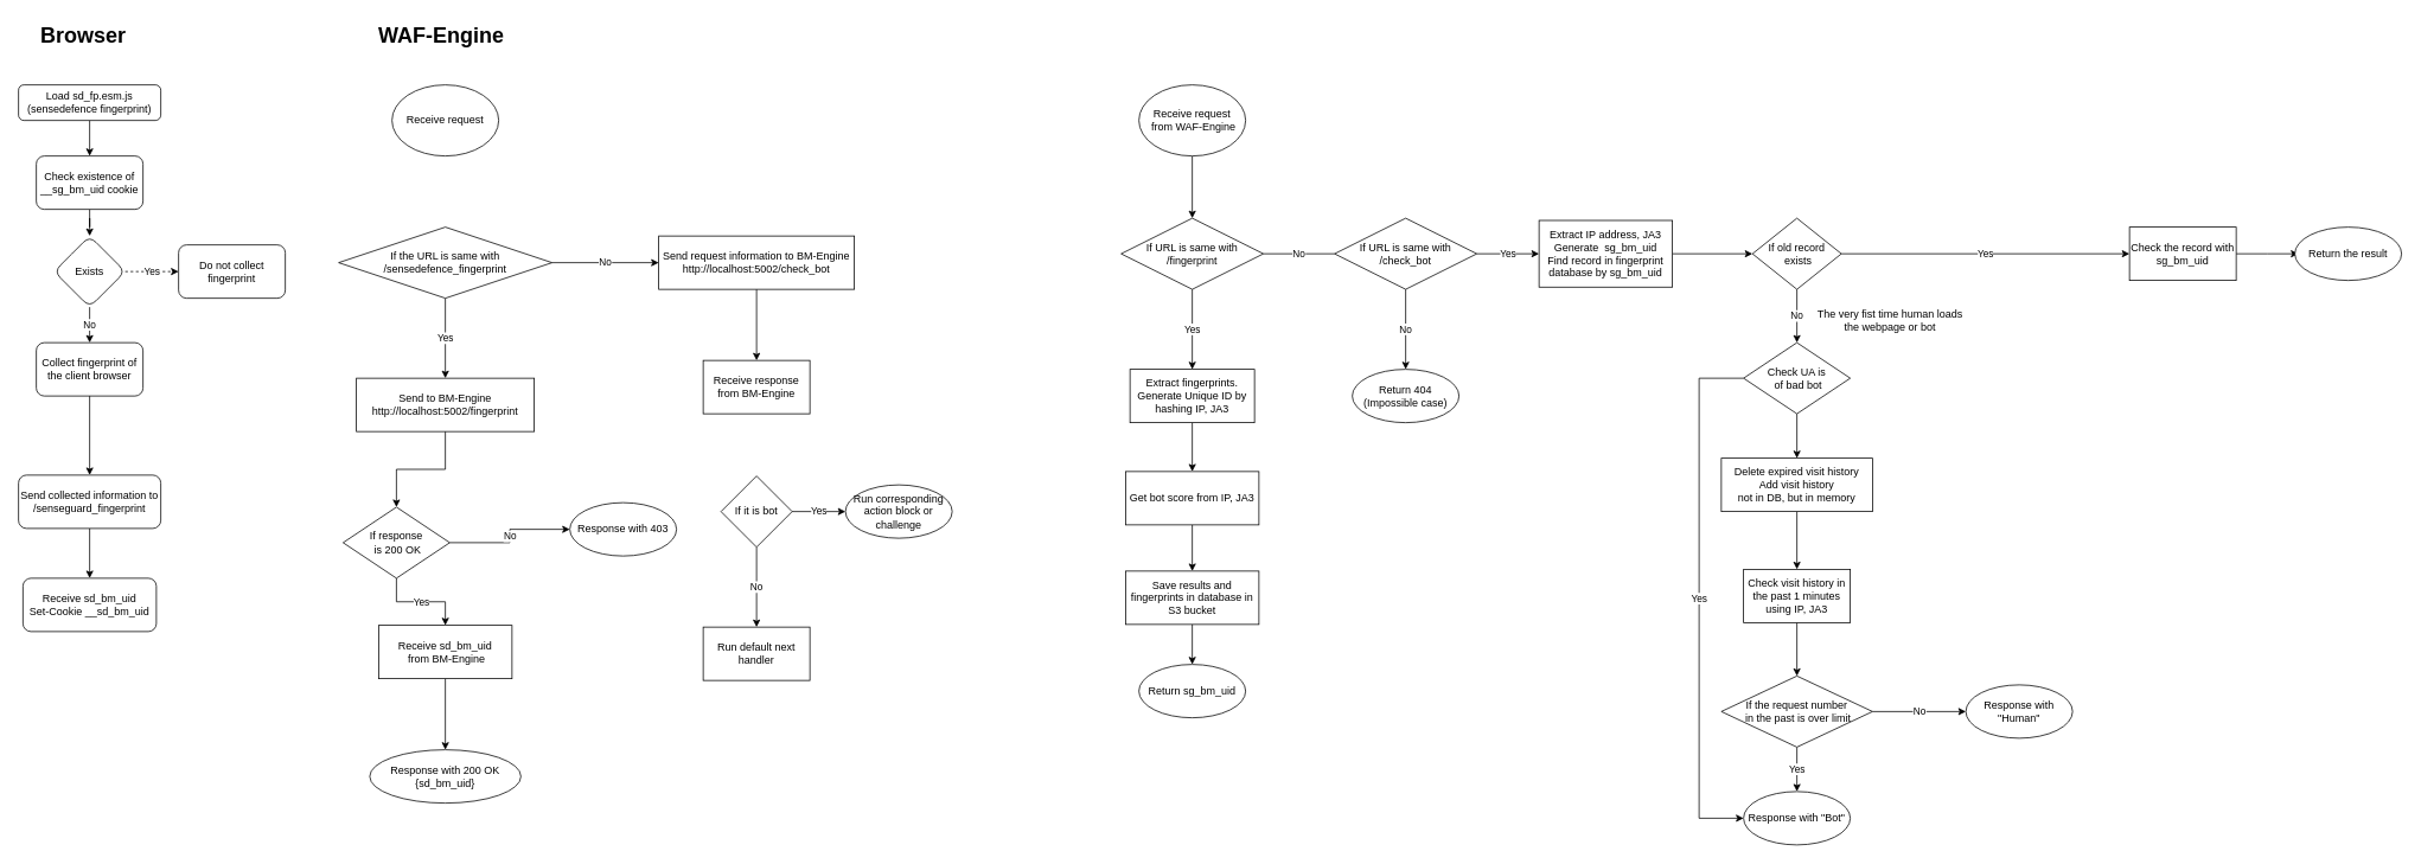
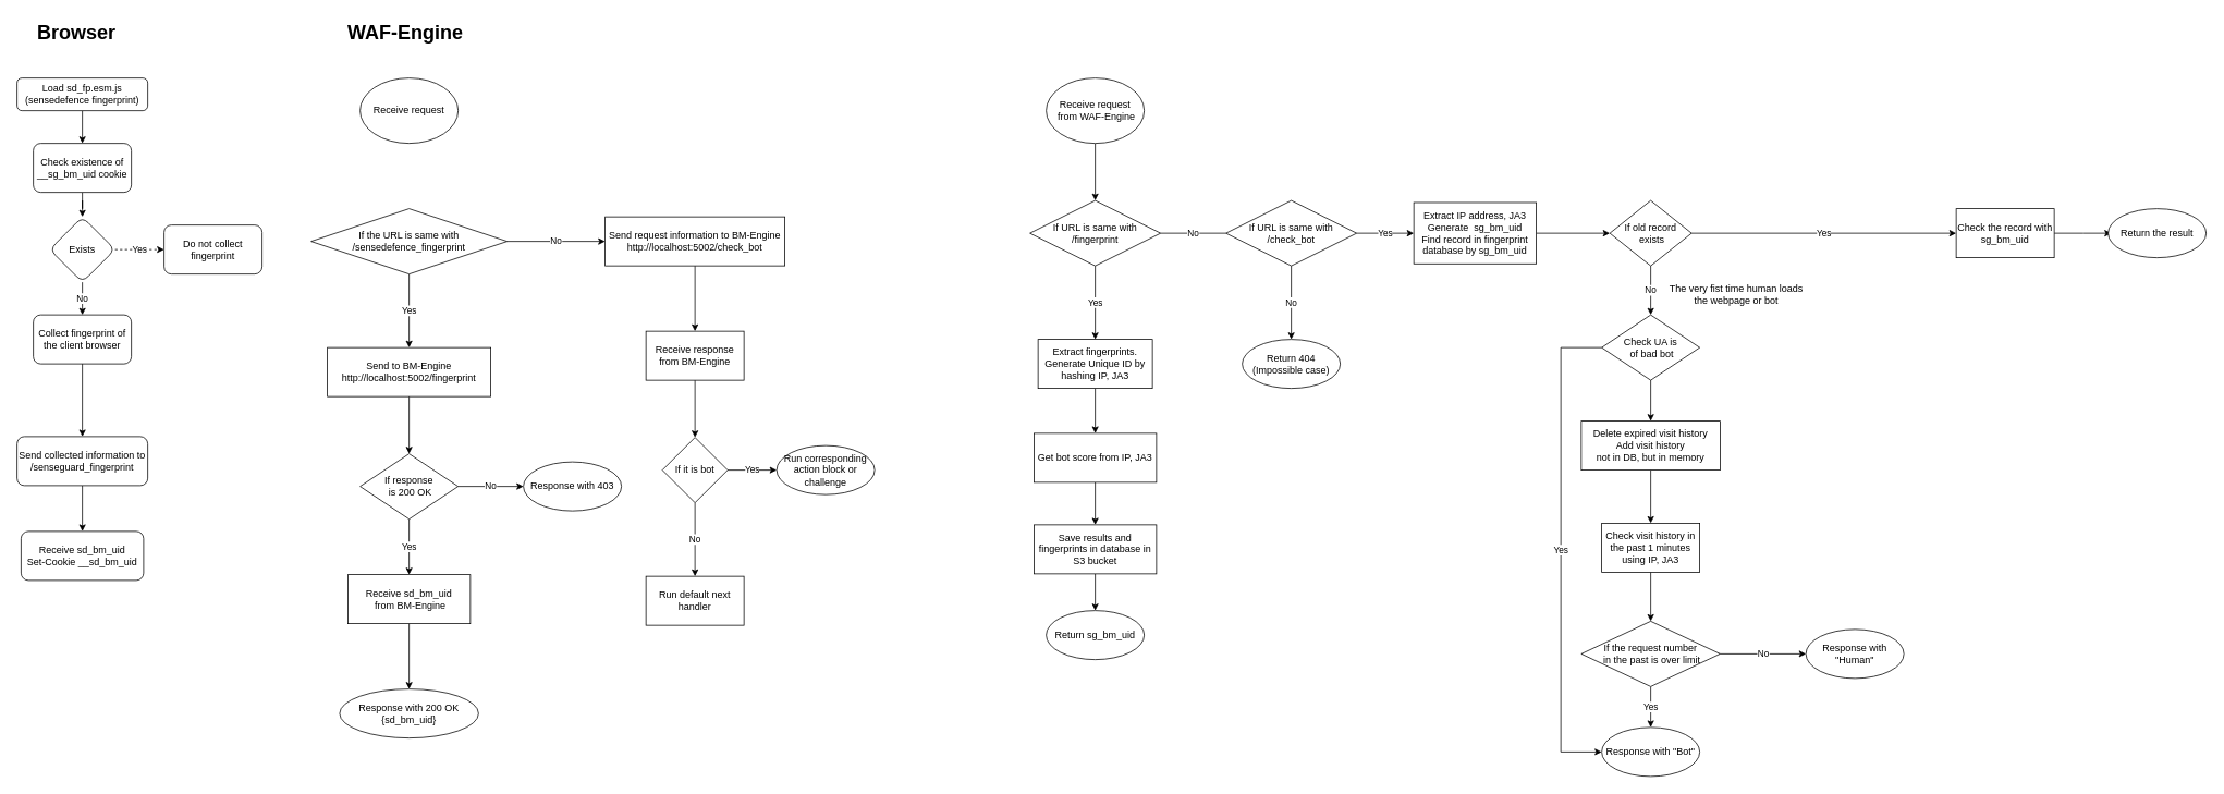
  <mxCell id="0" />
  <mxCell id="1" parent="0" />
  <mxCell id="2" style="edgeStyle=orthogonalEdgeStyle;rounded=0;orthogonalLoop=1;jettySize=auto;html=1;entryX=0.5;entryY=0;entryDx=0;entryDy=0;" parent="1" source="3" target="9" edge="1"><mxGeometry relative="1" as="geometry" /></mxCell>
  <mxCell id="3" value="Load sd_fp.esm.js&lt;br&gt;(sensedefence fingerprint)" style="rounded=1;whiteSpace=wrap;html=1;fontSize=12;glass=0;strokeWidth=1;shadow=0;" parent="1" vertex="1"><mxGeometry x="20" y="95" width="160" height="40" as="geometry" /></mxCell>
  <mxCell id="4" value="Collect fingerprint of the client browser" style="whiteSpace=wrap;html=1;rounded=1;glass=0;strokeWidth=1;shadow=0;" parent="1" vertex="1"><mxGeometry x="40" y="385" width="120" height="60" as="geometry" /></mxCell>
  <mxCell id="5" value="" style="edgeStyle=orthogonalEdgeStyle;rounded=0;orthogonalLoop=1;jettySize=auto;html=1;" parent="1" source="6" target="73" edge="1"><mxGeometry relative="1" as="geometry" /></mxCell>
  <mxCell id="6" value="Send collected information to /senseguard_fingerprint" style="whiteSpace=wrap;html=1;rounded=1;glass=0;strokeWidth=1;shadow=0;" parent="1" vertex="1"><mxGeometry x="20" y="534" width="160" height="60" as="geometry" /></mxCell>
  <mxCell id="7" value="Receive request" style="ellipse;whiteSpace=wrap;html=1;" parent="1" vertex="1"><mxGeometry x="440" y="95" width="120" height="80" as="geometry" /></mxCell>
  <mxCell id="8" value="" style="edgeStyle=orthogonalEdgeStyle;rounded=0;orthogonalLoop=1;jettySize=auto;html=1;" parent="1" source="9" target="12" edge="1"><mxGeometry relative="1" as="geometry" /></mxCell>
  <mxCell id="9" value="Check existence of __sg_bm_uid cookie" style="whiteSpace=wrap;html=1;rounded=1;glass=0;strokeWidth=1;shadow=0;" parent="1" vertex="1"><mxGeometry x="40" y="175" width="120" height="60" as="geometry" /></mxCell>
  <mxCell id="10" value="Yes" style="edgeStyle=orthogonalEdgeStyle;rounded=0;orthogonalLoop=1;jettySize=auto;html=1;dashed=1;" parent="1" source="12" target="13" edge="1"><mxGeometry relative="1" as="geometry" /></mxCell>
  <mxCell id="11" value="No" style="edgeStyle=orthogonalEdgeStyle;rounded=0;orthogonalLoop=1;jettySize=auto;html=1;exitX=0.5;exitY=1;exitDx=0;exitDy=0;entryX=0.5;entryY=0;entryDx=0;entryDy=0;" parent="1" source="12" target="4" edge="1"><mxGeometry relative="1" as="geometry" /></mxCell>
  <mxCell id="12" value="Exists" style="rhombus;whiteSpace=wrap;html=1;rounded=1;glass=0;strokeWidth=1;shadow=0;" parent="1" vertex="1"><mxGeometry x="60" y="265" width="80" height="80" as="geometry" /></mxCell>
  <mxCell id="13" value="Do not collect fingerprint" style="whiteSpace=wrap;html=1;rounded=1;glass=0;strokeWidth=1;shadow=0;" parent="1" vertex="1"><mxGeometry x="200" y="275" width="120" height="60" as="geometry" /></mxCell>
  <mxCell id="14" value="&lt;h1&gt;Browser&lt;/h1&gt;" style="text;html=1;strokeColor=none;fillColor=none;spacing=5;spacingTop=-20;whiteSpace=wrap;overflow=hidden;rounded=0;" parent="1" vertex="1"><mxGeometry x="40" y="20" width="120" height="45" as="geometry" /></mxCell>
  <mxCell id="15" value="&lt;h1&gt;WAF-Engine&lt;/h1&gt;" style="text;html=1;strokeColor=none;fillColor=none;spacing=5;spacingTop=-20;whiteSpace=wrap;overflow=hidden;rounded=0;" parent="1" vertex="1"><mxGeometry x="420" y="20" width="160" height="45" as="geometry" /></mxCell>
  <mxCell id="16" value="Yes" style="edgeStyle=orthogonalEdgeStyle;rounded=0;orthogonalLoop=1;jettySize=auto;html=1;" parent="1" source="18" target="20" edge="1"><mxGeometry relative="1" as="geometry" /></mxCell>
  <mxCell id="17" value="No" style="edgeStyle=orthogonalEdgeStyle;rounded=0;orthogonalLoop=1;jettySize=auto;html=1;" parent="1" source="18" target="25" edge="1"><mxGeometry relative="1" as="geometry" /></mxCell>
  <mxCell id="18" value="If the URL is same with /sensedefence_fingerprint" style="rhombus;whiteSpace=wrap;html=1;" parent="1" vertex="1"><mxGeometry x="380" y="255" width="240" height="80" as="geometry" /></mxCell>
  <mxCell id="19" value="" style="edgeStyle=orthogonalEdgeStyle;rounded=0;orthogonalLoop=1;jettySize=auto;html=1;" parent="1" source="20" target="71" edge="1"><mxGeometry relative="1" as="geometry" /></mxCell>
  <mxCell id="20" value="Send to BM-Engine&lt;br&gt;http://localhost:5002/fingerprint" style="whiteSpace=wrap;html=1;" parent="1" vertex="1"><mxGeometry x="400" y="425" width="200" height="60" as="geometry" /></mxCell>
  <mxCell id="21" value="" style="edgeStyle=orthogonalEdgeStyle;rounded=0;orthogonalLoop=1;jettySize=auto;html=1;" parent="1" source="22" target="23" edge="1"><mxGeometry relative="1" as="geometry" /></mxCell>
  <mxCell id="22" value="Receive sd_bm_uid&lt;br&gt;&amp;nbsp;from BM-Engine" style="whiteSpace=wrap;html=1;" parent="1" vertex="1"><mxGeometry x="425" y="703" width="150" height="60" as="geometry" /></mxCell>
  <mxCell id="23" value="Response with 200 OK&lt;br&gt;{sd_bm_uid}" style="ellipse;whiteSpace=wrap;html=1;" parent="1" vertex="1"><mxGeometry x="415" y="843" width="170" height="60" as="geometry" /></mxCell>
  <mxCell id="24" value="" style="edgeStyle=orthogonalEdgeStyle;rounded=0;orthogonalLoop=1;jettySize=auto;html=1;" parent="1" source="25" target="27" edge="1"><mxGeometry relative="1" as="geometry" /></mxCell>
  <mxCell id="25" value="Send request information to BM-Engine&lt;br&gt;http://localhost:5002/check_bot" style="whiteSpace=wrap;html=1;" parent="1" vertex="1"><mxGeometry x="740" y="265" width="220" height="60" as="geometry" /></mxCell>
+ <mxCell id="26" value="" style="edgeStyle=orthogonalEdgeStyle;rounded=0;orthogonalLoop=1;jettySize=auto;html=1;" parent="1" source="27" target="30" edge="1"><mxGeometry relative="1" as="geometry" /></mxCell>
  <mxCell id="27" value="Receive response from BM-Engine" style="whiteSpace=wrap;html=1;" parent="1" vertex="1"><mxGeometry x="790" y="405" width="120" height="60" as="geometry" /></mxCell>
  <mxCell id="28" value="No" style="edgeStyle=orthogonalEdgeStyle;rounded=0;orthogonalLoop=1;jettySize=auto;html=1;" parent="1" source="30" target="31" edge="1"><mxGeometry relative="1" as="geometry" /></mxCell>
  <mxCell id="29" value="Yes" style="edgeStyle=orthogonalEdgeStyle;rounded=0;orthogonalLoop=1;jettySize=auto;html=1;" parent="1" source="30" target="32" edge="1"><mxGeometry relative="1" as="geometry" /></mxCell>
  <mxCell id="30" value="If it is bot" style="rhombus;whiteSpace=wrap;html=1;" parent="1" vertex="1"><mxGeometry x="810" y="535" width="80" height="80" as="geometry" /></mxCell>
  <mxCell id="31" value="Run default next handler" style="whiteSpace=wrap;html=1;" parent="1" vertex="1"><mxGeometry x="790" y="705" width="120" height="60" as="geometry" /></mxCell>
  <mxCell id="32" value="Run corresponding action block or challenge" style="ellipse;whiteSpace=wrap;html=1;" parent="1" vertex="1"><mxGeometry x="950" y="545" width="120" height="60" as="geometry" /></mxCell>
  <mxCell id="33" value="" style="edgeStyle=orthogonalEdgeStyle;rounded=0;orthogonalLoop=1;jettySize=auto;html=1;" parent="1" source="34" target="37" edge="1"><mxGeometry relative="1" as="geometry" /></mxCell>
  <mxCell id="34" value="Receive request&lt;br&gt;&amp;nbsp;from WAF-Engine" style="ellipse;whiteSpace=wrap;html=1;" parent="1" vertex="1"><mxGeometry x="1280" y="95" width="120" height="80" as="geometry" /></mxCell>
  <mxCell id="35" value="Yes" style="edgeStyle=orthogonalEdgeStyle;rounded=0;orthogonalLoop=1;jettySize=auto;html=1;" parent="1" source="37" target="39" edge="1"><mxGeometry relative="1" as="geometry" /></mxCell>
  <mxCell id="36" value="No" style="edgeStyle=orthogonalEdgeStyle;rounded=0;orthogonalLoop=1;jettySize=auto;html=1;endArrow=none;" parent="1" source="37" target="42" edge="1"><mxGeometry relative="1" as="geometry" /></mxCell>
  <mxCell id="37" value="If URL is same with /fingerprint" style="rhombus;whiteSpace=wrap;html=1;" parent="1" vertex="1"><mxGeometry x="1260" y="245" width="160" height="80" as="geometry" /></mxCell>
  <mxCell id="38" style="edgeStyle=orthogonalEdgeStyle;rounded=0;orthogonalLoop=1;jettySize=auto;html=1;entryX=0.5;entryY=0;entryDx=0;entryDy=0;" edge="1" parent="1" source="39" target="75"><mxGeometry relative="1" as="geometry" /></mxCell>
  <mxCell id="39" value="Extract fingerprints.&lt;br&gt;Generate Unique ID by hashing IP, JA3" style="whiteSpace=wrap;html=1;" parent="1" vertex="1"><mxGeometry x="1270" y="415" width="140" height="60" as="geometry" /></mxCell>
  <mxCell id="40" value="No" style="edgeStyle=orthogonalEdgeStyle;rounded=0;orthogonalLoop=1;jettySize=auto;html=1;" parent="1" source="42" target="43" edge="1"><mxGeometry relative="1" as="geometry" /></mxCell>
  <mxCell id="41" value="Yes" style="edgeStyle=orthogonalEdgeStyle;rounded=0;orthogonalLoop=1;jettySize=auto;html=1;" parent="1" source="42" target="46" edge="1"><mxGeometry relative="1" as="geometry" /></mxCell>
  <mxCell id="42" value="If URL is same with /check_bot" style="rhombus;whiteSpace=wrap;html=1;" parent="1" vertex="1"><mxGeometry x="1500" y="245" width="160" height="80" as="geometry" /></mxCell>
  <mxCell id="43" value="Return 404&lt;br&gt;(Impossible case)" style="ellipse;whiteSpace=wrap;html=1;" parent="1" vertex="1"><mxGeometry x="1520" y="415" width="120" height="60" as="geometry" /></mxCell>
  <mxCell id="44" value="Return sg_bm_uid" style="ellipse;whiteSpace=wrap;html=1;" parent="1" vertex="1"><mxGeometry x="1280" y="747" width="120" height="60" as="geometry" /></mxCell>
  <mxCell id="45" value="" style="edgeStyle=orthogonalEdgeStyle;rounded=0;orthogonalLoop=1;jettySize=auto;html=1;" parent="1" source="46" target="49" edge="1"><mxGeometry relative="1" as="geometry" /></mxCell>
  <mxCell id="46" value="Extract IP address, JA3&lt;br&gt;Generate&amp;nbsp;&amp;nbsp;sg_bm_uid&lt;br&gt;Find record in fingerprint database by sg_bm_uid" style="whiteSpace=wrap;html=1;" parent="1" vertex="1"><mxGeometry x="1730" y="247.5" width="150" height="75" as="geometry" /></mxCell>
  <mxCell id="47" value="No" style="edgeStyle=orthogonalEdgeStyle;rounded=0;orthogonalLoop=1;jettySize=auto;html=1;" parent="1" source="49" target="56" edge="1"><mxGeometry relative="1" as="geometry" /></mxCell>
  <mxCell id="48" value="Yes" style="edgeStyle=orthogonalEdgeStyle;rounded=0;orthogonalLoop=1;jettySize=auto;html=1;entryX=0;entryY=0.5;entryDx=0;entryDy=0;" parent="1" source="49" target="51" edge="1"><mxGeometry relative="1" as="geometry"><mxPoint x="2101" y="285" as="targetPoint" /></mxGeometry></mxCell>
  <mxCell id="49" value="If old record&lt;br&gt;&amp;nbsp;exists" style="rhombus;whiteSpace=wrap;html=1;" parent="1" vertex="1"><mxGeometry x="1970" y="245" width="100" height="80" as="geometry" /></mxCell>
  <mxCell id="50" value="" style="edgeStyle=orthogonalEdgeStyle;rounded=0;orthogonalLoop=1;jettySize=auto;html=1;" parent="1" source="51" edge="1"><mxGeometry relative="1" as="geometry"><mxPoint x="2584" y="285" as="targetPoint" /></mxGeometry></mxCell>
  <mxCell id="51" value="Check the record with sg_bm_uid" style="whiteSpace=wrap;html=1;" parent="1" vertex="1"><mxGeometry x="2394" y="255" width="120" height="60" as="geometry" /></mxCell>
  <mxCell id="52" value="Return the result" style="ellipse;whiteSpace=wrap;html=1;" parent="1" vertex="1"><mxGeometry x="2580" y="255" width="120" height="60" as="geometry" /></mxCell>
  <mxCell id="53" value="Response with &quot;Bot&quot;" style="ellipse;whiteSpace=wrap;html=1;" parent="1" vertex="1"><mxGeometry x="1960" y="890" width="120" height="60" as="geometry" /></mxCell>
  <mxCell id="54" value="Yes" style="edgeStyle=orthogonalEdgeStyle;rounded=0;orthogonalLoop=1;jettySize=auto;html=1;entryX=0;entryY=0.5;entryDx=0;entryDy=0;" parent="1" source="56" target="53" edge="1"><mxGeometry relative="1" as="geometry"><Array as="points"><mxPoint x="1910" y="425" /><mxPoint x="1910" y="920" /></Array><mxPoint x="1960" y="864" as="targetPoint" /></mxGeometry></mxCell>
  <mxCell id="55" value="" style="edgeStyle=orthogonalEdgeStyle;rounded=0;orthogonalLoop=1;jettySize=auto;html=1;entryX=0.5;entryY=0;entryDx=0;entryDy=0;" parent="1" source="56" target="65" edge="1"><mxGeometry relative="1" as="geometry" /></mxCell>
  <mxCell id="56" value="Check UA is&lt;br&gt;&amp;nbsp;of bad bot" style="rhombus;whiteSpace=wrap;html=1;" parent="1" vertex="1"><mxGeometry x="1960" y="385" width="120" height="80" as="geometry" /></mxCell>
  <mxCell id="57" style="edgeStyle=orthogonalEdgeStyle;rounded=0;orthogonalLoop=1;jettySize=auto;html=1;exitX=0.5;exitY=1;exitDx=0;exitDy=0;" parent="1" source="4" target="6" edge="1"><mxGeometry relative="1" as="geometry"><mxPoint x="100" y="545" as="sourcePoint" /></mxGeometry></mxCell>
  <mxCell id="58" value="" style="edgeStyle=orthogonalEdgeStyle;rounded=0;orthogonalLoop=1;jettySize=auto;html=1;" parent="1" source="59" target="63" edge="1"><mxGeometry relative="1" as="geometry" /></mxCell>
  <mxCell id="59" value="Check visit history in the past 1 minutes using IP, JA3" style="whiteSpace=wrap;html=1;" parent="1" vertex="1"><mxGeometry x="1960" y="640" width="120" height="60" as="geometry" /></mxCell>
  <mxCell id="60" value="The very fist time human loads the webpage or bot" style="text;html=1;strokeColor=none;fillColor=none;align=center;verticalAlign=middle;whiteSpace=wrap;rounded=0;" parent="1" vertex="1"><mxGeometry x="2040" y="345" width="170" height="30" as="geometry" /></mxCell>
  <mxCell id="61" value="Yes" style="edgeStyle=orthogonalEdgeStyle;rounded=0;orthogonalLoop=1;jettySize=auto;html=1;entryX=0.5;entryY=0;entryDx=0;entryDy=0;" parent="1" source="63" target="53" edge="1"><mxGeometry relative="1" as="geometry" /></mxCell>
  <mxCell id="62" value="No" style="edgeStyle=orthogonalEdgeStyle;rounded=0;orthogonalLoop=1;jettySize=auto;html=1;" parent="1" source="63" target="66" edge="1"><mxGeometry relative="1" as="geometry" /></mxCell>
  <mxCell id="63" value="If the request number&lt;br&gt;&amp;nbsp;in the past is over limit" style="rhombus;whiteSpace=wrap;html=1;" parent="1" vertex="1"><mxGeometry x="1935" y="760" width="170" height="80" as="geometry" /></mxCell>
  <mxCell id="64" style="edgeStyle=orthogonalEdgeStyle;rounded=0;orthogonalLoop=1;jettySize=auto;html=1;" parent="1" source="65" target="59" edge="1"><mxGeometry relative="1" as="geometry" /></mxCell>
  <mxCell id="65" value="Delete expired visit history&lt;br&gt;Add visit history&lt;br&gt;not in DB, but in memory" style="whiteSpace=wrap;html=1;" parent="1" vertex="1"><mxGeometry x="1935" y="515" width="170" height="60" as="geometry" /></mxCell>
  <mxCell id="66" value="Response with &quot;Human&quot;" style="ellipse;whiteSpace=wrap;html=1;" parent="1" vertex="1"><mxGeometry x="2210" y="770" width="120" height="60" as="geometry" /></mxCell>
  <mxCell id="67" style="edgeStyle=orthogonalEdgeStyle;rounded=0;orthogonalLoop=1;jettySize=auto;html=1;entryX=0.5;entryY=0;entryDx=0;entryDy=0;" parent="1" source="68" target="44" edge="1"><mxGeometry relative="1" as="geometry" /></mxCell>
  <mxCell id="68" value="Save results and fingerprints in database in S3 bucket" style="whiteSpace=wrap;html=1;" parent="1" vertex="1"><mxGeometry x="1265" y="642" width="150" height="60" as="geometry" /></mxCell>
  <mxCell id="69" value="Yes" style="edgeStyle=orthogonalEdgeStyle;rounded=0;orthogonalLoop=1;jettySize=auto;html=1;entryX=0.5;entryY=0;entryDx=0;entryDy=0;" parent="1" source="71" target="22" edge="1"><mxGeometry relative="1" as="geometry" /></mxCell>
  <mxCell id="70" value="No" style="edgeStyle=orthogonalEdgeStyle;rounded=0;orthogonalLoop=1;jettySize=auto;html=1;" parent="1" source="71" target="72" edge="1"><mxGeometry relative="1" as="geometry" /></mxCell>
- <mxCell id="71" value="If response&lt;br&gt;&amp;nbsp;is 200 OK" style="rhombus;whiteSpace=wrap;html=1;" parent="1" vertex="1"><mxGeometry x="385" y="570" width="120" height="80" as="geometry" /></mxCell>
+ <mxCell id="71" value="If response&lt;br&gt;&amp;nbsp;is 200 OK" style="rhombus;whiteSpace=wrap;html=1;" parent="1" vertex="1"><mxGeometry x="440" y="555" width="120" height="80" as="geometry" /></mxCell>
  <mxCell id="72" value="Response with 403" style="ellipse;whiteSpace=wrap;html=1;" parent="1" vertex="1"><mxGeometry x="640" y="565" width="120" height="60" as="geometry" /></mxCell>
  <mxCell id="73" value="Receive sd_bm_uid&lt;br&gt;Set-Cookie __sd_bm_uid" style="whiteSpace=wrap;html=1;rounded=1;glass=0;strokeWidth=1;shadow=0;" parent="1" vertex="1"><mxGeometry x="25" y="650" width="150" height="60" as="geometry" /></mxCell>
  <mxCell id="74" style="edgeStyle=orthogonalEdgeStyle;rounded=0;orthogonalLoop=1;jettySize=auto;html=1;" edge="1" parent="1" source="75" target="68"><mxGeometry relative="1" as="geometry" /></mxCell>
  <mxCell id="75" value="Get bot score from IP, JA3" style="whiteSpace=wrap;html=1;" vertex="1" parent="1"><mxGeometry x="1265" y="530" width="150" height="60" as="geometry" /></mxCell>
